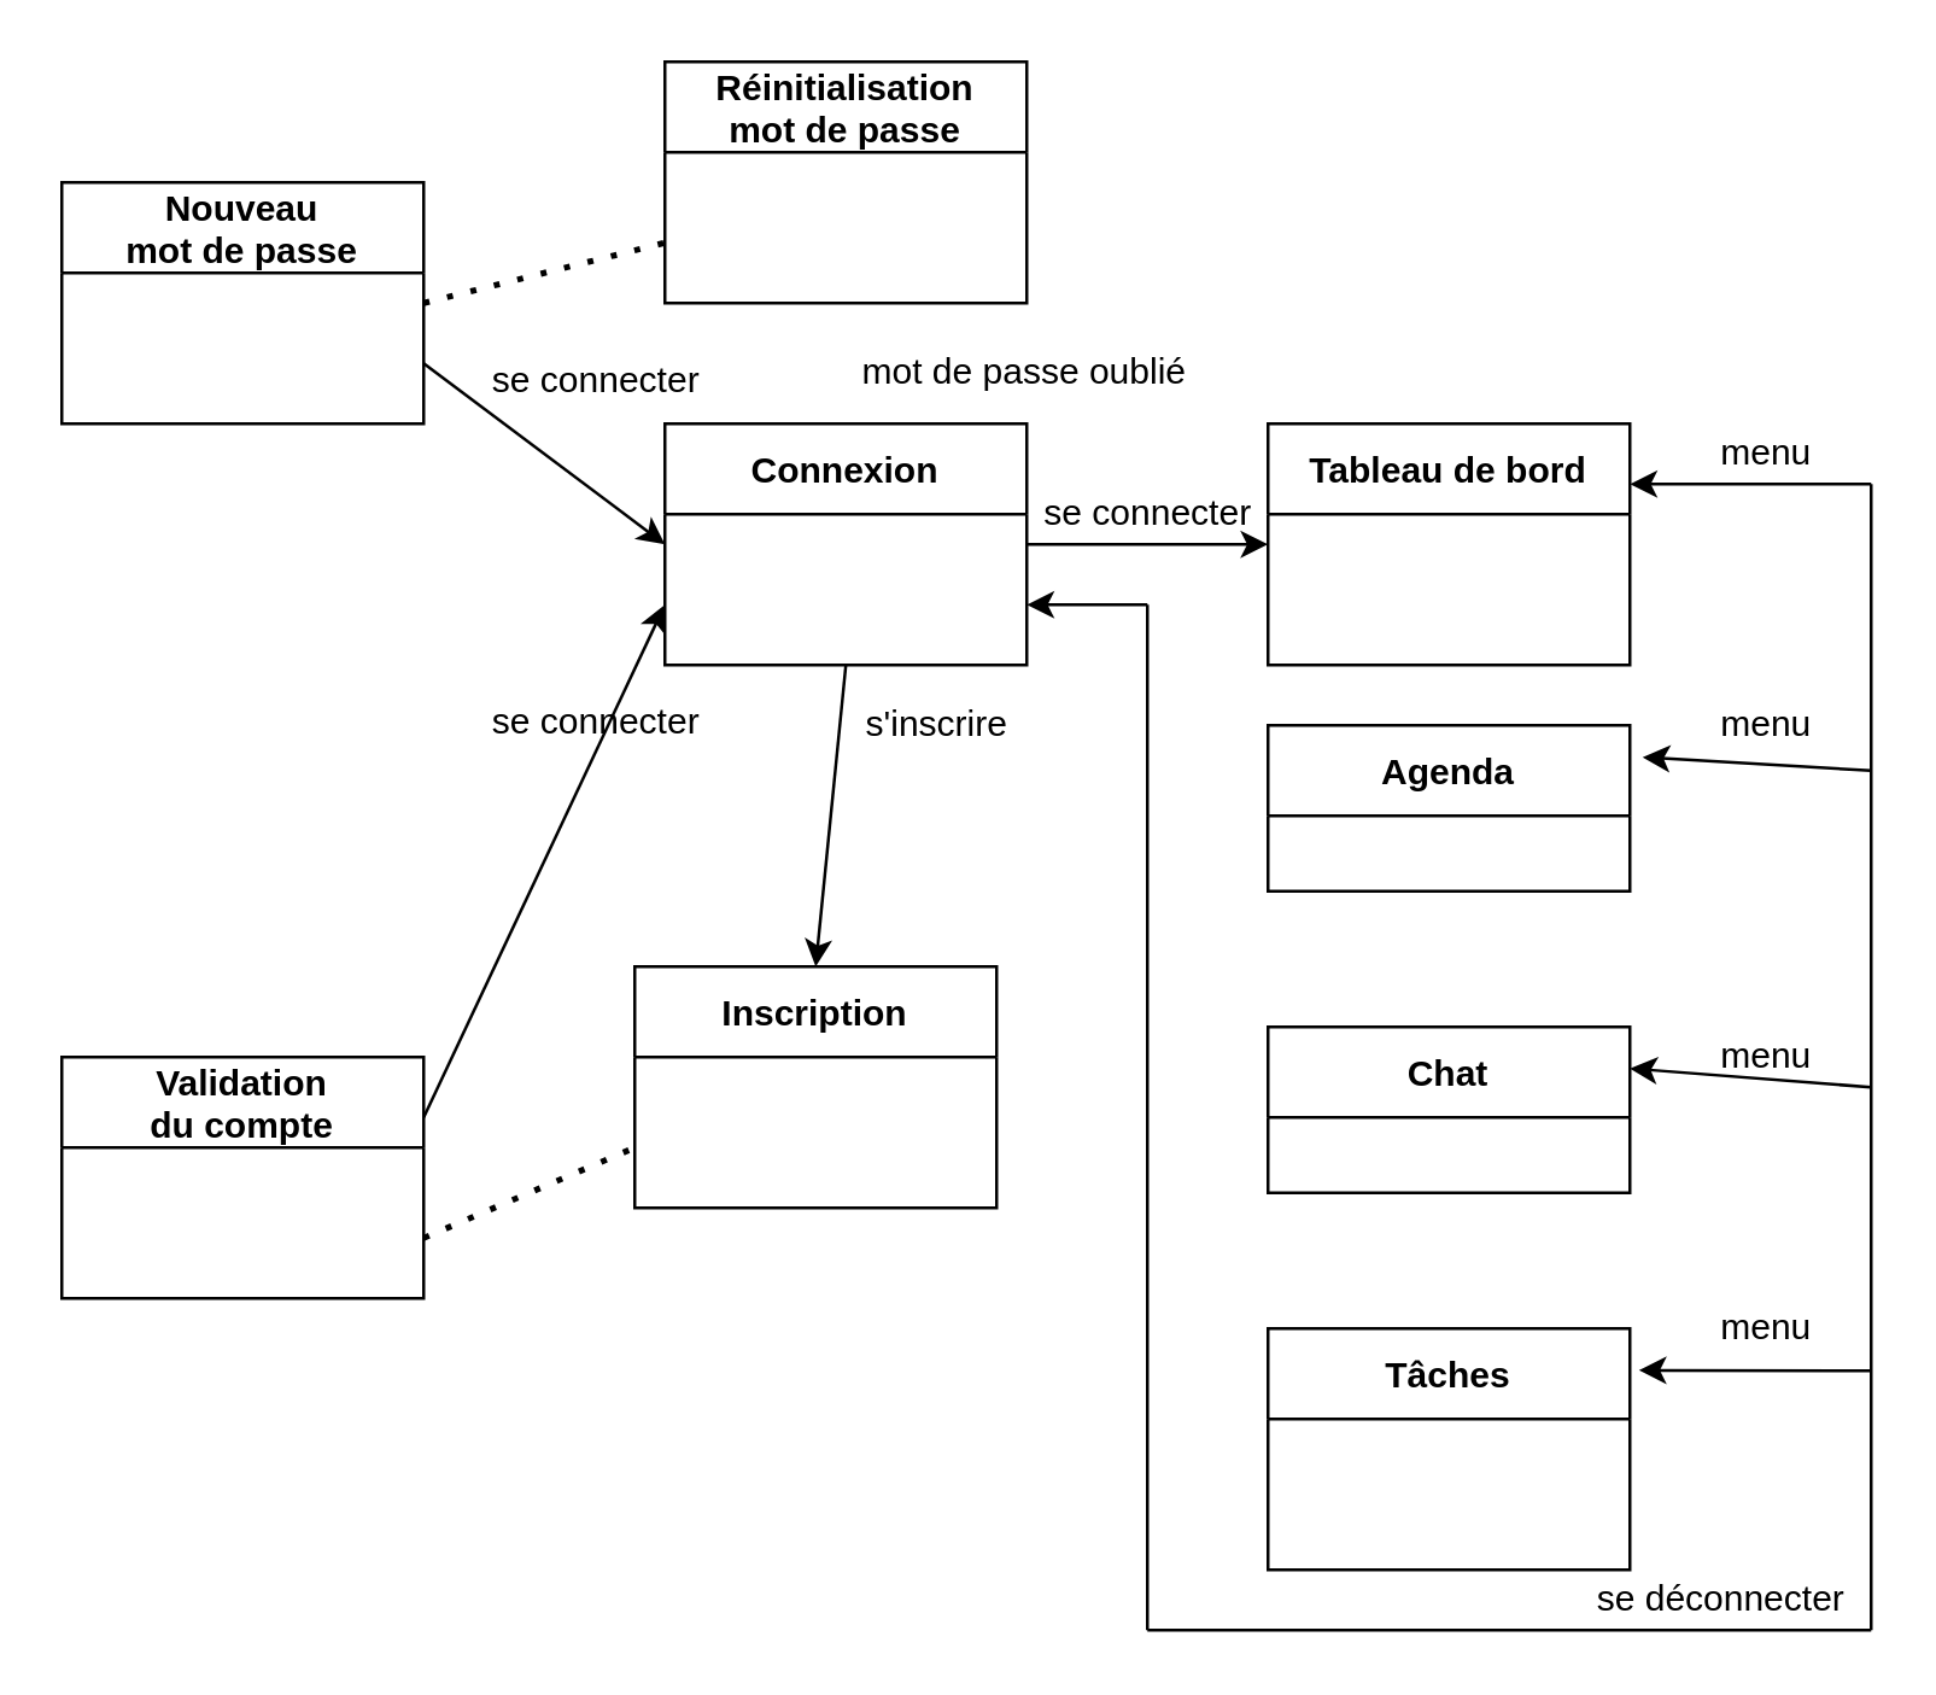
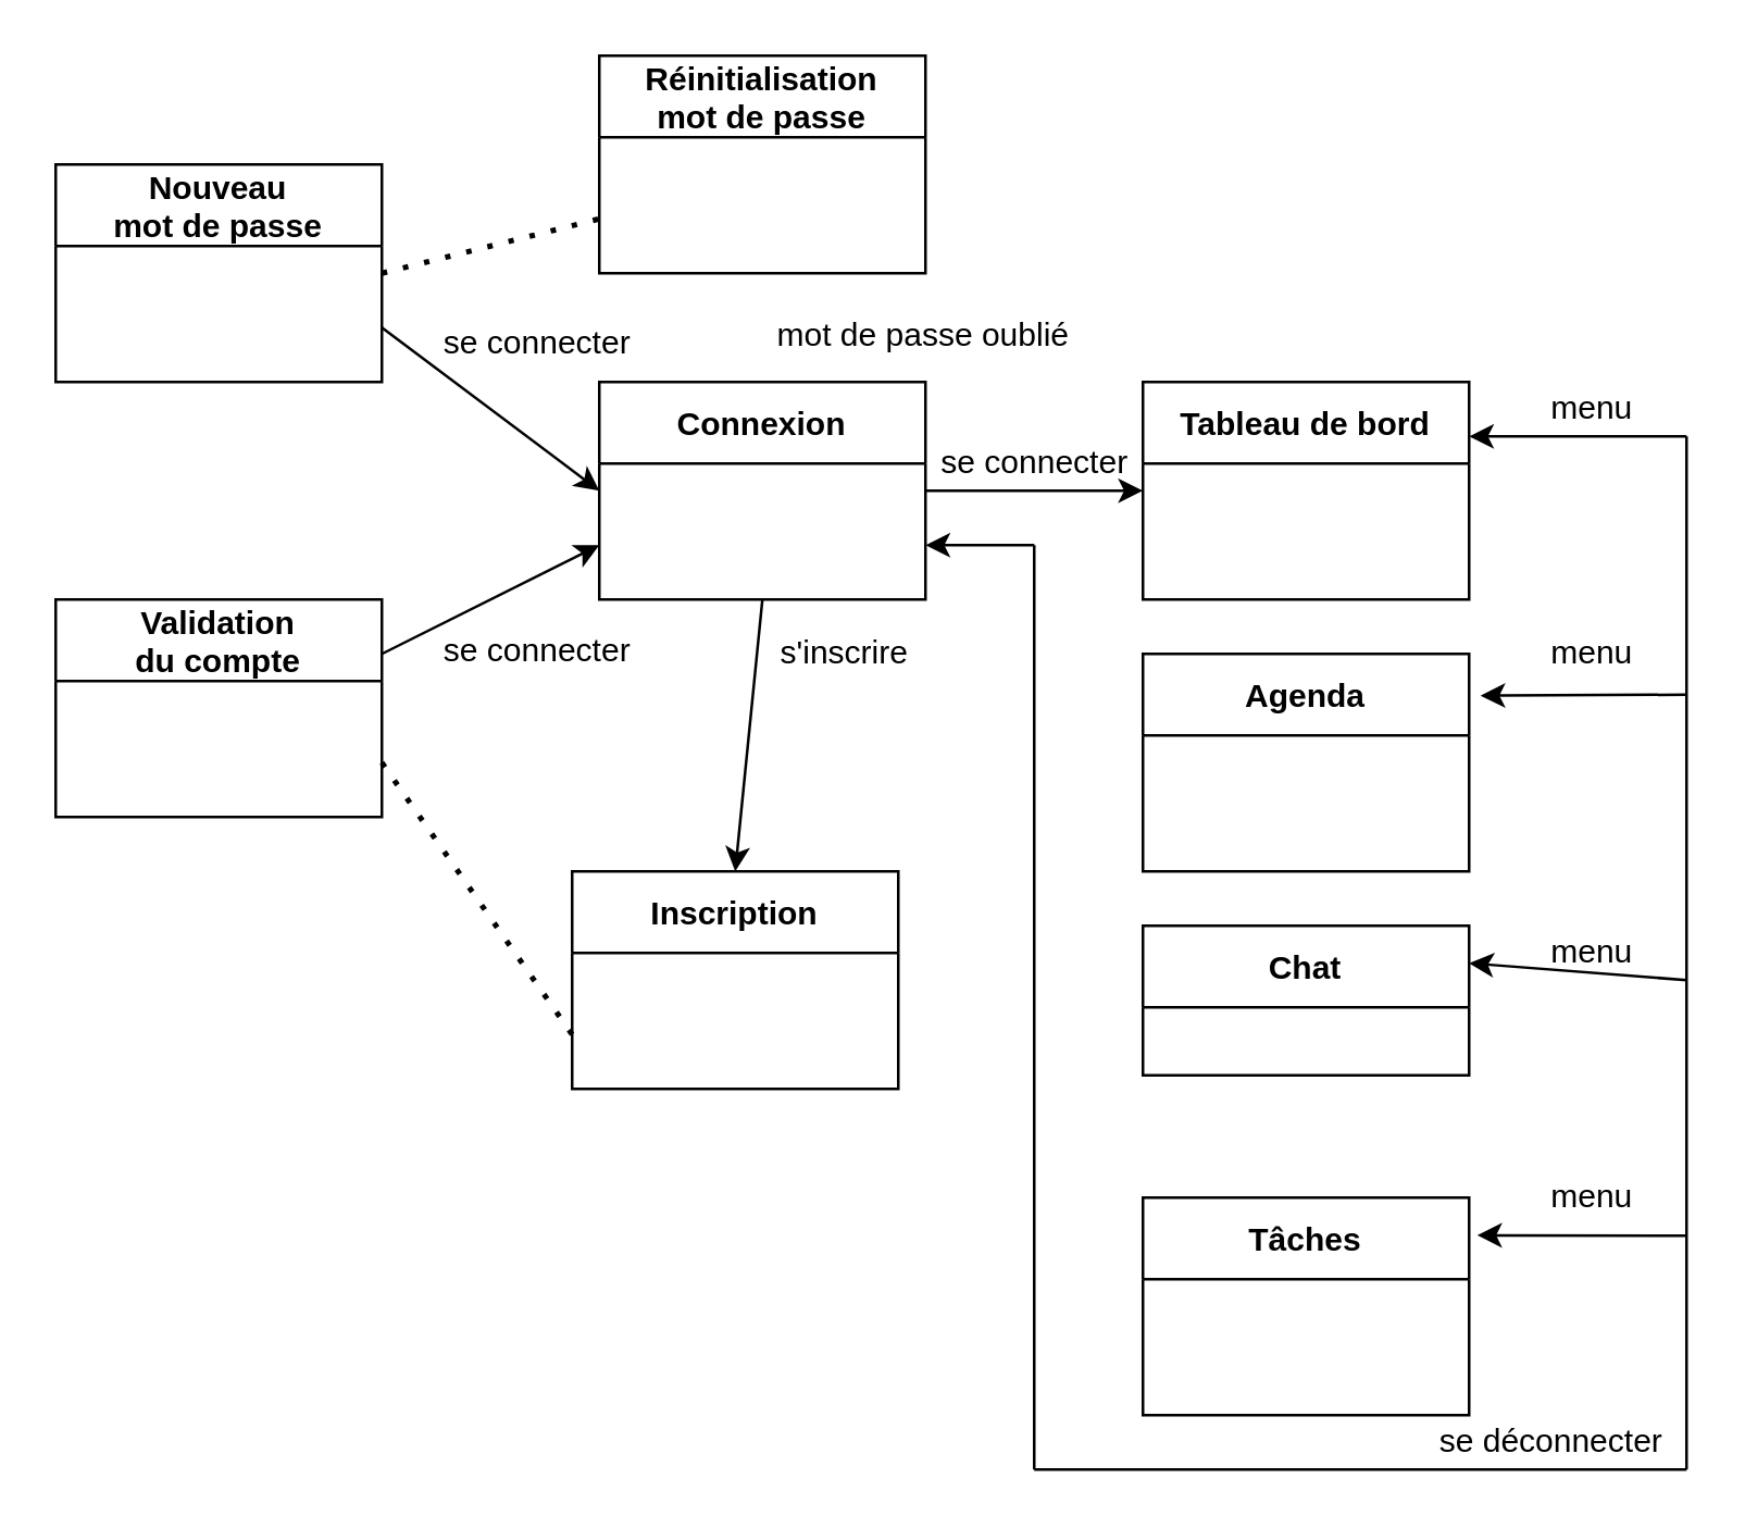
  <mxCell id="0" />
  <mxCell id="1" parent="0" />
  <mxCell id="2" value="Tableau de bord" style="swimlane;startSize=30;" vertex="1" parent="1"><mxGeometry x="420" y="140" width="120" height="80" as="geometry" /></mxCell>
  <mxCell id="3" style="edgeStyle=orthogonalEdgeStyle;rounded=0;orthogonalLoop=1;jettySize=auto;html=1;exitX=1;exitY=0.5;exitDx=0;exitDy=0;entryX=0;entryY=0.5;entryDx=0;entryDy=0;" edge="1" parent="1" source="4" target="2"><mxGeometry relative="1" as="geometry" /></mxCell>
  <mxCell id="4" value="Connexion" style="swimlane;startSize=30;" vertex="1" parent="1"><mxGeometry x="220" y="140" width="120" height="80" as="geometry" /></mxCell>
  <mxCell id="5" value="Tâches" style="swimlane;startSize=30;" vertex="1" parent="1"><mxGeometry x="420" y="440" width="120" height="80" as="geometry" /></mxCell>
  <mxCell id="6" value="Chat" style="swimlane;startSize=30;" vertex="1" parent="1"><mxGeometry x="420" y="340" width="120" height="55" as="geometry" /></mxCell>
- <mxCell id="7" value="Agenda" style="swimlane;startSize=30;" vertex="1" parent="1"><mxGeometry x="420" y="240" width="120" height="55" as="geometry" /></mxCell>
+ <mxCell id="7" value="Agenda" style="swimlane;startSize=30;" vertex="1" parent="1"><mxGeometry x="420" y="240" width="120" height="80" as="geometry" /></mxCell>
  <mxCell id="8" value="se connecter" style="text;html=1;resizable=0;autosize=1;align=center;verticalAlign=middle;points=[];fillColor=none;strokeColor=none;rounded=0;" vertex="1" parent="1"><mxGeometry x="340" y="160" width="80" height="20" as="geometry" /></mxCell>
  <mxCell id="9" value="Inscription" style="swimlane;startSize=30;" vertex="1" parent="1"><mxGeometry x="210" y="320" width="120" height="80" as="geometry" /></mxCell>
  <mxCell id="10" value="" style="endArrow=classic;html=1;rounded=0;exitX=0.5;exitY=1;exitDx=0;exitDy=0;entryX=0.5;entryY=0;entryDx=0;entryDy=0;" edge="1" parent="1" source="4" target="9"><mxGeometry width="50" height="50" relative="1" as="geometry"><mxPoint x="390" y="330" as="sourcePoint" /><mxPoint x="440" y="280" as="targetPoint" /></mxGeometry></mxCell>
  <mxCell id="11" value="s'inscrire" style="text;html=1;resizable=0;autosize=1;align=center;verticalAlign=middle;points=[];fillColor=none;strokeColor=none;rounded=0;" vertex="1" parent="1"><mxGeometry x="280" y="230" width="60" height="20" as="geometry" /></mxCell>
  <mxCell id="12" value="Réinitialisation&#10;mot de passe" style="swimlane;startSize=30;" vertex="1" parent="1"><mxGeometry x="220" y="20" width="120" height="80" as="geometry" /></mxCell>
  <mxCell id="13" value="mot de passe oublié" style="text;html=1;resizable=0;autosize=1;align=center;verticalAlign=middle;points=[];fillColor=none;strokeColor=none;rounded=0;" vertex="1" parent="1"><mxGeometry x="280" y="114" width="117" height="18" as="geometry" /></mxCell>
  <mxCell id="14" value="Nouveau &#10;mot de passe" style="swimlane;startSize=30;" vertex="1" parent="1"><mxGeometry x="20" y="60" width="120" height="80" as="geometry" /></mxCell>
  <mxCell id="15" value="" style="endArrow=classic;html=1;rounded=0;exitX=1;exitY=0.75;exitDx=0;exitDy=0;entryX=0;entryY=0.5;entryDx=0;entryDy=0;" edge="1" parent="1" source="14" target="4"><mxGeometry width="50" height="50" relative="1" as="geometry"><mxPoint x="290" y="150" as="sourcePoint" /><mxPoint x="290" y="110" as="targetPoint" /></mxGeometry></mxCell>
- <mxCell id="16" value="Validation&#10;du compte" style="swimlane;startSize=30;" vertex="1" parent="1"><mxGeometry x="20" y="350" width="120" height="80" as="geometry" /></mxCell>
+ <mxCell id="16" value="Validation&#10;du compte" style="swimlane;startSize=30;" vertex="1" parent="1"><mxGeometry x="20" y="220" width="120" height="80" as="geometry" /></mxCell>
  <mxCell id="17" value="" style="endArrow=classic;html=1;rounded=0;exitX=1;exitY=0.25;exitDx=0;exitDy=0;entryX=0;entryY=0.75;entryDx=0;entryDy=0;" edge="1" parent="1" source="16" target="4"><mxGeometry width="50" height="50" relative="1" as="geometry"><mxPoint x="290" y="150" as="sourcePoint" /><mxPoint x="290" y="110" as="targetPoint" /></mxGeometry></mxCell>
  <mxCell id="18" value="se connecter" style="text;html=1;resizable=0;autosize=1;align=center;verticalAlign=middle;points=[];fillColor=none;strokeColor=none;rounded=0;" vertex="1" parent="1"><mxGeometry x="157" y="117" width="79" height="18" as="geometry" /></mxCell>
  <mxCell id="19" value="se connecter" style="text;html=1;resizable=0;autosize=1;align=center;verticalAlign=middle;points=[];fillColor=none;strokeColor=none;rounded=0;" vertex="1" parent="1"><mxGeometry x="157" y="230" width="79" height="18" as="geometry" /></mxCell>
  <mxCell id="20" value="" style="endArrow=none;html=1;rounded=0;" edge="1" parent="1"><mxGeometry width="50" height="50" relative="1" as="geometry"><mxPoint x="620" y="540" as="sourcePoint" /><mxPoint x="620" y="160" as="targetPoint" /></mxGeometry></mxCell>
  <mxCell id="21" value="" style="endArrow=classic;html=1;rounded=0;entryX=1;entryY=0.25;entryDx=0;entryDy=0;" edge="1" parent="1" target="2"><mxGeometry width="50" height="50" relative="1" as="geometry"><mxPoint x="620" y="160" as="sourcePoint" /><mxPoint x="660" y="150" as="targetPoint" /></mxGeometry></mxCell>
  <mxCell id="22" value="" style="endArrow=classic;html=1;rounded=0;entryX=1.035;entryY=0.192;entryDx=0;entryDy=0;entryPerimeter=0;" edge="1" parent="1" target="7"><mxGeometry width="50" height="50" relative="1" as="geometry"><mxPoint x="620" y="255" as="sourcePoint" /><mxPoint x="730" y="450" as="targetPoint" /></mxGeometry></mxCell>
  <mxCell id="23" value="" style="endArrow=classic;html=1;rounded=0;entryX=1;entryY=0.25;entryDx=0;entryDy=0;" edge="1" parent="1" target="6"><mxGeometry width="50" height="50" relative="1" as="geometry"><mxPoint x="620" y="360" as="sourcePoint" /><mxPoint x="630" y="320" as="targetPoint" /></mxGeometry></mxCell>
  <mxCell id="24" value="" style="endArrow=classic;html=1;rounded=0;entryX=1.025;entryY=0.173;entryDx=0;entryDy=0;entryPerimeter=0;" edge="1" parent="1" target="5"><mxGeometry width="50" height="50" relative="1" as="geometry"><mxPoint x="620" y="454" as="sourcePoint" /><mxPoint x="740" y="460" as="targetPoint" /></mxGeometry></mxCell>
  <mxCell id="25" value="menu" style="text;html=1;resizable=0;autosize=1;align=center;verticalAlign=middle;points=[];fillColor=none;strokeColor=none;rounded=0;" vertex="1" parent="1"><mxGeometry x="560" y="140" width="50" height="20" as="geometry" /></mxCell>
  <mxCell id="26" value="" style="endArrow=classic;html=1;rounded=0;entryX=1;entryY=0.75;entryDx=0;entryDy=0;" edge="1" parent="1" target="4"><mxGeometry width="50" height="50" relative="1" as="geometry"><mxPoint x="380" y="200" as="sourcePoint" /><mxPoint x="733" y="215" as="targetPoint" /></mxGeometry></mxCell>
  <mxCell id="27" value="" style="endArrow=none;html=1;rounded=0;" edge="1" parent="1"><mxGeometry width="50" height="50" relative="1" as="geometry"><mxPoint x="380" y="540" as="sourcePoint" /><mxPoint x="380" y="200" as="targetPoint" /></mxGeometry></mxCell>
  <mxCell id="28" value="" style="endArrow=none;html=1;rounded=0;" edge="1" parent="1"><mxGeometry width="50" height="50" relative="1" as="geometry"><mxPoint x="380" y="540" as="sourcePoint" /><mxPoint x="620" y="540" as="targetPoint" /></mxGeometry></mxCell>
  <mxCell id="29" value="menu" style="text;html=1;resizable=0;autosize=1;align=center;verticalAlign=middle;points=[];fillColor=none;strokeColor=none;rounded=0;" vertex="1" parent="1"><mxGeometry x="560" y="230" width="50" height="20" as="geometry" /></mxCell>
  <mxCell id="30" value="menu" style="text;html=1;resizable=0;autosize=1;align=center;verticalAlign=middle;points=[];fillColor=none;strokeColor=none;rounded=0;" vertex="1" parent="1"><mxGeometry x="560" y="340" width="50" height="20" as="geometry" /></mxCell>
  <mxCell id="31" value="menu" style="text;html=1;resizable=0;autosize=1;align=center;verticalAlign=middle;points=[];fillColor=none;strokeColor=none;rounded=0;" vertex="1" parent="1"><mxGeometry x="560" y="430" width="50" height="20" as="geometry" /></mxCell>
  <mxCell id="32" value="se déconnecter" style="text;html=1;resizable=0;autosize=1;align=center;verticalAlign=middle;points=[];fillColor=none;strokeColor=none;rounded=0;" vertex="1" parent="1"><mxGeometry x="520" y="520" width="100" height="20" as="geometry" /></mxCell>
  <mxCell id="33" value="" style="endArrow=none;dashed=1;html=1;dashPattern=1 3;strokeWidth=2;rounded=0;entryX=0;entryY=0.75;entryDx=0;entryDy=0;exitX=1;exitY=0.75;exitDx=0;exitDy=0;" edge="1" parent="1" source="16" target="9"><mxGeometry width="50" height="50" relative="1" as="geometry"><mxPoint x="150" y="280" as="sourcePoint" /><mxPoint x="190" y="330" as="targetPoint" /></mxGeometry></mxCell>
  <mxCell id="34" value="" style="endArrow=none;dashed=1;html=1;dashPattern=1 3;strokeWidth=2;rounded=0;entryX=0;entryY=0.75;entryDx=0;entryDy=0;exitX=1;exitY=0.5;exitDx=0;exitDy=0;" edge="1" parent="1" source="14" target="12"><mxGeometry width="50" height="50" relative="1" as="geometry"><mxPoint x="110" y="200" as="sourcePoint" /><mxPoint x="160" y="150" as="targetPoint" /></mxGeometry></mxCell>
